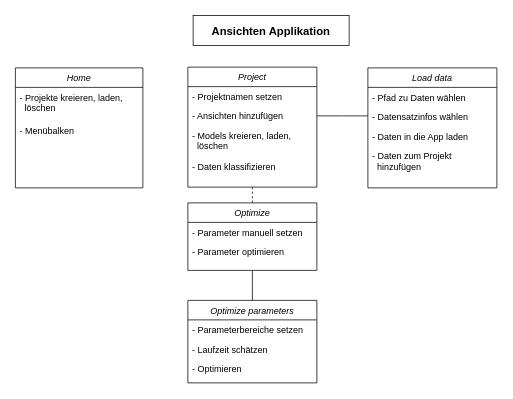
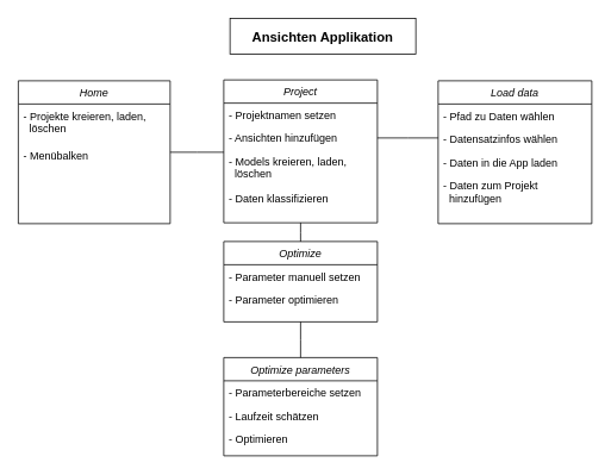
  <mxCell id="0" />
  <mxCell id="1" parent="0" />
  <mxCell id="2" value="Home" style="swimlane;fontStyle=2;align=center;verticalAlign=top;childLayout=stackLayout;horizontal=1;startSize=26;horizontalStack=0;resizeParent=1;resizeLast=0;collapsible=1;marginBottom=0;rounded=0;shadow=0;strokeWidth=1;" parent="1" vertex="1"><mxGeometry x="20" y="90" width="170" height="160" as="geometry"><mxRectangle x="230" y="140" width="160" height="26" as="alternateBounds" /></mxGeometry></mxCell>
  <mxCell id="3" value="- Projekte kreieren, laden, &#10;  löschen" style="text;align=left;verticalAlign=top;spacingLeft=4;spacingRight=4;overflow=hidden;rotatable=0;points=[[0,0.5],[1,0.5]];portConstraint=eastwest;" parent="2" vertex="1"><mxGeometry y="26" width="170" height="44" as="geometry" /></mxCell>
  <mxCell id="4" value="- Menübalken" style="text;align=left;verticalAlign=top;spacingLeft=4;spacingRight=4;overflow=hidden;rotatable=0;points=[[0,0.5],[1,0.5]];portConstraint=eastwest;rounded=0;shadow=0;html=0;" parent="2" vertex="1"><mxGeometry y="70" width="170" height="26" as="geometry" /></mxCell>
  <mxCell id="5" value="Project" style="swimlane;fontStyle=2;align=center;verticalAlign=top;childLayout=stackLayout;horizontal=1;startSize=26;horizontalStack=0;resizeParent=1;resizeLast=0;collapsible=1;marginBottom=0;rounded=0;shadow=0;strokeWidth=1;" parent="1" vertex="1"><mxGeometry x="250" y="89" width="172" height="160" as="geometry"><mxRectangle x="550" y="140" width="160" height="26" as="alternateBounds" /></mxGeometry></mxCell>
  <mxCell id="6" value="- Projektnamen setzen" style="text;align=left;verticalAlign=top;spacingLeft=4;spacingRight=4;overflow=hidden;rotatable=0;points=[[0,0.5],[1,0.5]];portConstraint=eastwest;" parent="5" vertex="1"><mxGeometry y="26" width="172" height="26" as="geometry" /></mxCell>
  <mxCell id="7" value="- Ansichten hinzufügen" style="text;align=left;verticalAlign=top;spacingLeft=4;spacingRight=4;overflow=hidden;rotatable=0;points=[[0,0.5],[1,0.5]];portConstraint=eastwest;rounded=0;shadow=0;html=0;" parent="5" vertex="1"><mxGeometry y="52" width="172" height="26" as="geometry" /></mxCell>
  <mxCell id="8" value="- Models kreieren, laden, &#10;  löschen" style="text;align=left;verticalAlign=top;spacingLeft=4;spacingRight=4;overflow=hidden;rotatable=0;points=[[0,0.5],[1,0.5]];portConstraint=eastwest;rounded=0;shadow=0;html=0;" parent="5" vertex="1"><mxGeometry y="78" width="172" height="42" as="geometry" /></mxCell>
  <mxCell id="9" value="- Daten klassifizieren" style="text;align=left;verticalAlign=top;spacingLeft=4;spacingRight=4;overflow=hidden;rotatable=0;points=[[0,0.5],[1,0.5]];portConstraint=eastwest;rounded=0;shadow=0;html=0;" parent="5" vertex="1"><mxGeometry y="120" width="172" height="40" as="geometry" /></mxCell>
+ <mxCell id="10" value="" style="endArrow=none;shadow=0;strokeWidth=1;strokeColor=#000000;rounded=0;endFill=0;edgeStyle=elbowEdgeStyle;elbow=vertical;" parent="1" source="2" target="5" edge="1"><mxGeometry x="0.5" y="41" relative="1" as="geometry"><mxPoint x="310" y="162" as="sourcePoint" /><mxPoint x="470" y="162" as="targetPoint" /><mxPoint x="-40" y="32" as="offset" /></mxGeometry></mxCell>
  <mxCell id="11" value="Load data" style="swimlane;fontStyle=2;align=center;verticalAlign=top;childLayout=stackLayout;horizontal=1;startSize=26;horizontalStack=0;resizeParent=1;resizeLast=0;collapsible=1;marginBottom=0;rounded=0;shadow=0;strokeWidth=1;" parent="1" vertex="1"><mxGeometry x="490" y="90" width="172" height="160" as="geometry"><mxRectangle x="550" y="140" width="160" height="26" as="alternateBounds" /></mxGeometry></mxCell>
  <mxCell id="12" value="- Pfad zu Daten wählen" style="text;align=left;verticalAlign=top;spacingLeft=4;spacingRight=4;overflow=hidden;rotatable=0;points=[[0,0.5],[1,0.5]];portConstraint=eastwest;" parent="11" vertex="1"><mxGeometry y="26" width="172" height="26" as="geometry" /></mxCell>
  <mxCell id="13" value="- Datensatzinfos wählen" style="text;align=left;verticalAlign=top;spacingLeft=4;spacingRight=4;overflow=hidden;rotatable=0;points=[[0,0.5],[1,0.5]];portConstraint=eastwest;rounded=0;shadow=0;html=0;" parent="11" vertex="1"><mxGeometry y="52" width="172" height="26" as="geometry" /></mxCell>
  <mxCell id="14" value="- Daten in die App laden" style="text;align=left;verticalAlign=top;spacingLeft=4;spacingRight=4;overflow=hidden;rotatable=0;points=[[0,0.5],[1,0.5]];portConstraint=eastwest;rounded=0;shadow=0;html=0;" parent="11" vertex="1"><mxGeometry y="78" width="172" height="26" as="geometry" /></mxCell>
  <mxCell id="15" value="- Daten zum Projekt &#10;  hinzufügen" style="text;align=left;verticalAlign=top;spacingLeft=4;spacingRight=4;overflow=hidden;rotatable=0;points=[[0,0.5],[1,0.5]];portConstraint=eastwest;rounded=0;shadow=0;html=0;" parent="11" vertex="1"><mxGeometry y="104" width="172" height="56" as="geometry" /></mxCell>
  <mxCell id="16" value="" style="endArrow=none;shadow=0;strokeWidth=1;strokeColor=#000000;rounded=0;endFill=0;edgeStyle=elbowEdgeStyle;elbow=vertical;exitX=1;exitY=0.5;exitDx=0;exitDy=0;" parent="1" source="7" target="11" edge="1"><mxGeometry x="0.5" y="41" relative="1" as="geometry"><mxPoint x="430" y="160" as="sourcePoint" /><mxPoint x="710" y="163" as="targetPoint" /><mxPoint x="-40" y="32" as="offset" /></mxGeometry></mxCell>
  <mxCell id="17" value="Optimize" style="swimlane;fontStyle=2;align=center;verticalAlign=top;childLayout=stackLayout;horizontal=1;startSize=26;horizontalStack=0;resizeParent=1;resizeLast=0;collapsible=1;marginBottom=0;rounded=0;shadow=0;strokeWidth=1;" parent="1" vertex="1"><mxGeometry x="250" y="270" width="172" height="90" as="geometry"><mxRectangle x="550" y="140" width="160" height="26" as="alternateBounds" /></mxGeometry></mxCell>
  <mxCell id="18" value="- Parameter manuell setzen" style="text;align=left;verticalAlign=top;spacingLeft=4;spacingRight=4;overflow=hidden;rotatable=0;points=[[0,0.5],[1,0.5]];portConstraint=eastwest;" parent="17" vertex="1"><mxGeometry y="26" width="172" height="26" as="geometry" /></mxCell>
  <mxCell id="19" value="- Parameter optimieren" style="text;align=left;verticalAlign=top;spacingLeft=4;spacingRight=4;overflow=hidden;rotatable=0;points=[[0,0.5],[1,0.5]];portConstraint=eastwest;rounded=0;shadow=0;html=0;" parent="17" vertex="1"><mxGeometry y="52" width="172" height="26" as="geometry" /></mxCell>
- <mxCell id="20" value="" style="endArrow=none;shadow=0;strokeWidth=1;strokeColor=#000000;rounded=0;endFill=0;edgeStyle=elbowEdgeStyle;elbow=vertical;exitX=0.5;exitY=1;exitDx=0;exitDy=0;dashed=1;" parent="1" source="5" target="17" edge="1"><mxGeometry x="0.5" y="41" relative="1" as="geometry"><mxPoint x="190" y="380" as="sourcePoint" /><mxPoint x="470" y="383" as="targetPoint" /><mxPoint x="-40" y="32" as="offset" /></mxGeometry></mxCell>
+ <mxCell id="20" value="" style="endArrow=none;shadow=0;strokeWidth=1;strokeColor=#000000;rounded=0;endFill=0;edgeStyle=elbowEdgeStyle;elbow=vertical;exitX=0.5;exitY=1;exitDx=0;exitDy=0;" parent="1" source="5" target="17" edge="1"><mxGeometry x="0.5" y="41" relative="1" as="geometry"><mxPoint x="190" y="380" as="sourcePoint" /><mxPoint x="470" y="383" as="targetPoint" /><mxPoint x="-40" y="32" as="offset" /></mxGeometry></mxCell>
  <mxCell id="21" value="Optimize parameters" style="swimlane;fontStyle=2;align=center;verticalAlign=top;childLayout=stackLayout;horizontal=1;startSize=26;horizontalStack=0;resizeParent=1;resizeLast=0;collapsible=1;marginBottom=0;rounded=0;shadow=0;strokeWidth=1;" parent="1" vertex="1"><mxGeometry x="250" y="400" width="172" height="110" as="geometry"><mxRectangle x="550" y="140" width="160" height="26" as="alternateBounds" /></mxGeometry></mxCell>
  <mxCell id="22" value="- Parameterbereiche setzen" style="text;align=left;verticalAlign=top;spacingLeft=4;spacingRight=4;overflow=hidden;rotatable=0;points=[[0,0.5],[1,0.5]];portConstraint=eastwest;" parent="21" vertex="1"><mxGeometry y="26" width="172" height="26" as="geometry" /></mxCell>
  <mxCell id="23" value="- Laufzeit schätzen" style="text;align=left;verticalAlign=top;spacingLeft=4;spacingRight=4;overflow=hidden;rotatable=0;points=[[0,0.5],[1,0.5]];portConstraint=eastwest;rounded=0;shadow=0;html=0;" parent="21" vertex="1"><mxGeometry y="52" width="172" height="26" as="geometry" /></mxCell>
  <mxCell id="24" value="- Optimieren" style="text;align=left;verticalAlign=top;spacingLeft=4;spacingRight=4;overflow=hidden;rotatable=0;points=[[0,0.5],[1,0.5]];portConstraint=eastwest;rounded=0;shadow=0;html=0;" parent="21" vertex="1"><mxGeometry y="78" width="172" height="26" as="geometry" /></mxCell>
  <mxCell id="25" value="" style="endArrow=none;shadow=0;strokeWidth=1;strokeColor=#000000;rounded=0;endFill=0;edgeStyle=elbowEdgeStyle;elbow=vertical;exitX=0.5;exitY=1;exitDx=0;exitDy=0;" parent="1" source="17" target="21" edge="1"><mxGeometry x="0.5" y="41" relative="1" as="geometry"><mxPoint x="190" y="540" as="sourcePoint" /><mxPoint x="470" y="543" as="targetPoint" /><mxPoint x="-40" y="32" as="offset" /></mxGeometry></mxCell>
  <mxCell id="26" value="&lt;font style=&quot;font-size: 15px&quot;&gt;&lt;b&gt;Ansichten Applikation&lt;/b&gt;&lt;/font&gt;" style="text;html=1;strokeColor=#000000;fillColor=none;align=center;verticalAlign=middle;whiteSpace=wrap;rounded=0;" parent="1" vertex="1"><mxGeometry x="257" y="20" width="208" height="40" as="geometry" /></mxCell>
